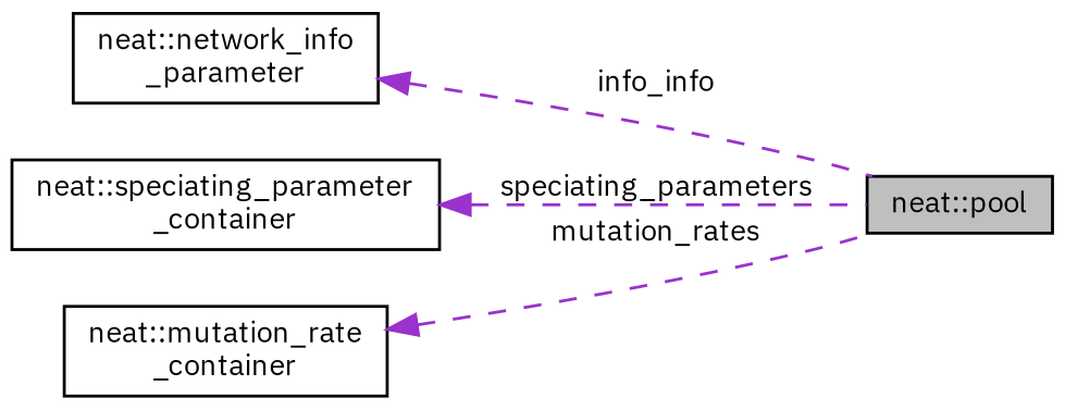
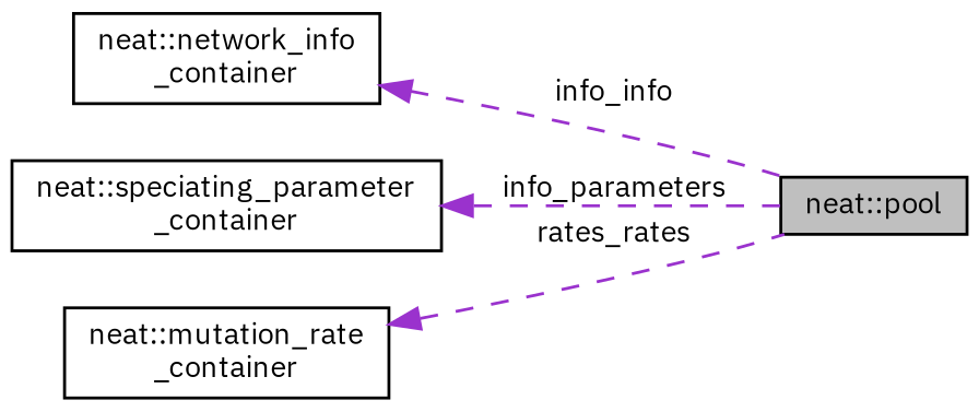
  digraph {
    fontname="IBM Plex Sans"
    rankdir=LR
    node [color=black fillcolor=white fontname="IBM Plex Sans" fontsize=10 shape=record style=filled]
    edge [color=darkorchid3 dir=back fontname="IBM Plex Sans" fontsize=10 labelfontname=Helvetica labelfontsize=10 style=dashed]
    n1 [fillcolor=grey75 fontcolor=black height=0.2 label="neat::pool" width=0.4]
-   n2 [height=0.2 label="neat::network_info\l_parameter" width=0.4]
+   n2 [height=0.2 label="neat::network_info\l_container" width=0.4]
    n3 [height=0.2 label="neat::speciating_parameter\l_container" width=0.4]
    n4 [height=0.2 label="neat::mutation_rate\l_container" width=0.4]
    n2 -> n1 [label=" info_info"]
-   n3 -> n1 [label=" speciating_parameters"]
-   n4 -> n1 [label=" mutation_rates"]
+   n3 -> n1 [label=" info_parameters"]
+   n4 -> n1 [label=" rates_rates"]
  }
